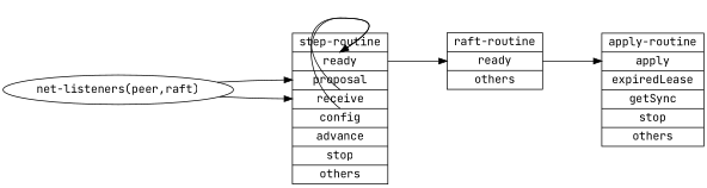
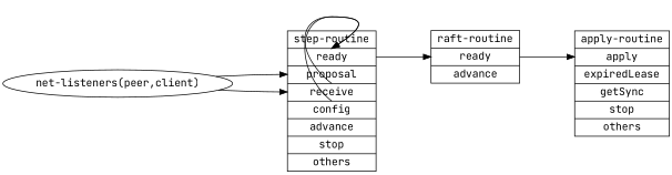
  digraph {
    fontname="JetBrains Mono"
    rankdir=LR
    ranksep=1.0
    node [fontname="JetBrains Mono" shape=record]
    edge [fontname="JetBrains Mono" headport="crdy:n"]
-   n1 [label="net-listeners(peer,raft)" shape=ellipse]
+   n1 [label="net-listeners(peer,client)" shape=ellipse]
    n2 [label="<name>step-routine|<crdy>ready|<cprop>proposal|<crecv>receive|<cconf>config|<cadv>advance|<cstop>stop|<>others"]
-   n3 [label="<name>raft-routine|<crdy>ready|<>others"]
+   n3 [label="<name>raft-routine|<crdy>ready|<>advance"]
    n4 [label="<name>apply-routine|<capp>apply|<cepl>expiredLease|<cgsyn>getSync|<cstop>stop|<>others"]
    n1 -> n2 [headport=cprop]
    n1 -> n2 [headport=crecv]
    n2 -> n2 [tailport="cprop:s"]
    n2 -> n2 [tailport="crecv:s"]
    n2 -> n3 [headport=name style=invis tailport=name]
    n2 -> n3 [headport=crdy tailport=crdy]
    n3 -> n4 [headport=name style=invis tailport=name]
    n3 -> n4 [headport=capp tailport=crdy]
  }
